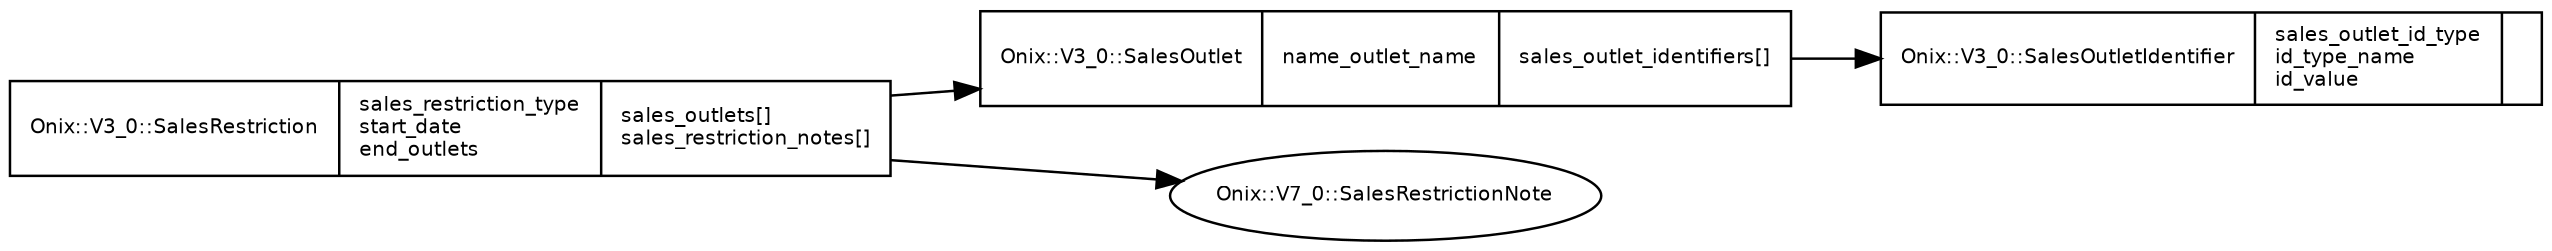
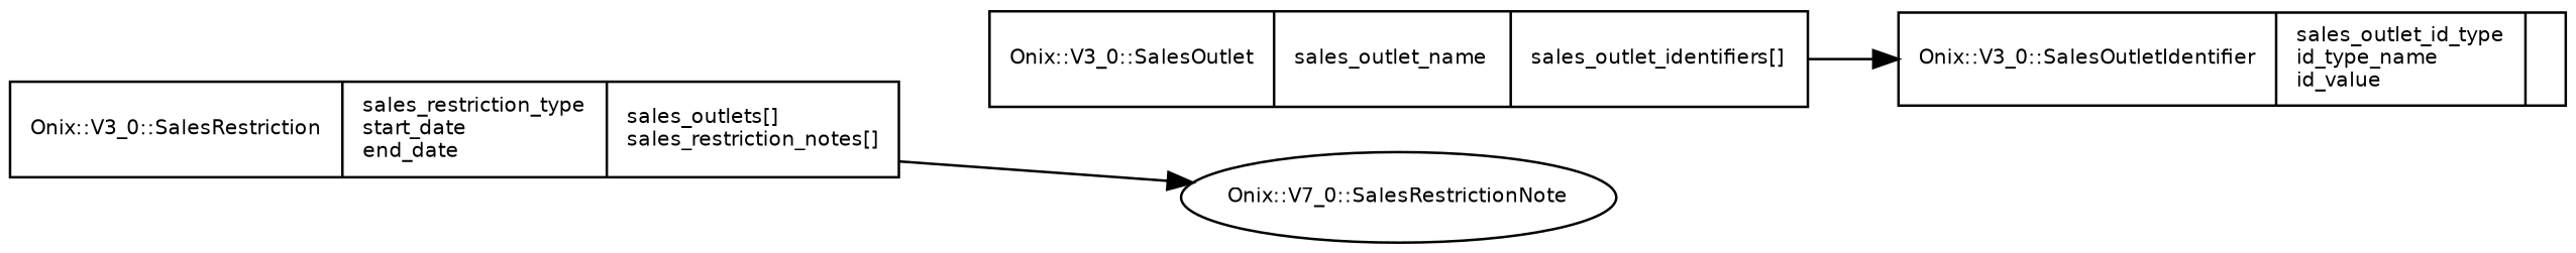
  digraph {
    fontname="DejaVu Sans"
    fontsize=8
    rankdir=LR
    node [fontname="DejaVu Sans" fontsize=8 shape=record]
    edge [arrowhead=normal fontname="DejaVu Sans" fontsize=8]
-   n1 [label="{Onix::V3_0::SalesRestriction\l|sales_restriction_type\lstart_date\lend_outlets\l|sales_outlets[]\lsales_restriction_notes[]\l}"]
-   n2 [label="{Onix::V3_0::SalesOutlet\l|name_outlet_name\l|sales_outlet_identifiers[]\l}"]
+   n1 [label="{Onix::V3_0::SalesRestriction\l|sales_restriction_type\lstart_date\lend_date\l|sales_outlets[]\lsales_restriction_notes[]\l}"]
+   n2 [label="{Onix::V3_0::SalesOutlet\l|sales_outlet_name\l|sales_outlet_identifiers[]\l}"]
    n3 [label="Onix::V7_0::SalesRestrictionNote" shape=oval]
    n4 [label="{Onix::V3_0::SalesOutletIdentifier\l|sales_outlet_id_type\lid_type_name\lid_value\l|\l}"]
-   n1 -> n2
    n1 -> n3
    n2 -> n4
  }
